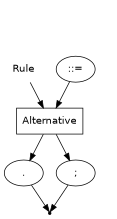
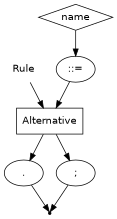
  digraph {
    fontname="DejaVu Sans"
    node [fontname="DejaVu Sans" shape=oval]
    edge [fontname="DejaVu Sans"]
    n1 [label=Rule shape=plaintext]
    n2 [label=Alternative shape=box]
+   n3 [label=name shape=diamond]
    n4 [label="::="]
    end [shape=point]
    n6 [label="."]
    n7 [label=";"]
    n1 -> n2
    n2 -> n6
    n2 -> n7
+   n3 -> n4
    n4 -> n2
    n6 -> end
    n7 -> end
  }
